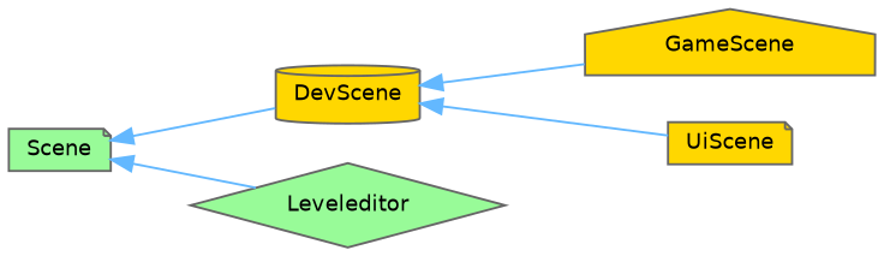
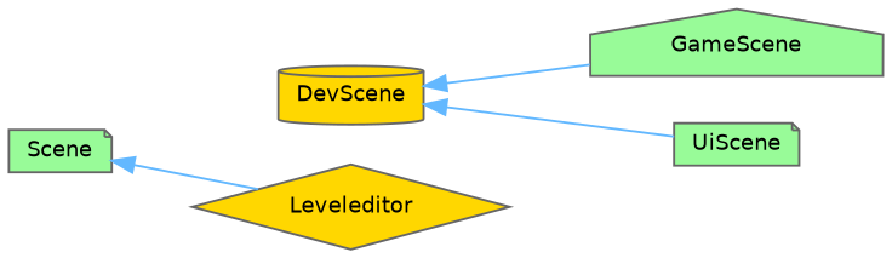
  digraph {
    rankdir=LR
    node [color=grey40 fillcolor=gold fontname=Helvetica fontsize=10 shape=note style=filled]
    edge [color=steelblue1 dir=back fontname=Helvetica fontsize=10 labelfontname=Helvetica labelfontsize=10 style=solid]
    n1 [fillcolor=palegreen height=0.2 label=Scene width=0.4]
    n2 [height=0.2 label=DevScene shape=cylinder width=0.4]
-   n3 [fillcolor=palegreen height=0.2 label=Leveleditor shape=diamond width=0.4]
-   n4 [height=0.2 label=GameScene shape=house width=0.4]
-   n5 [height=0.2 label=UiScene width=0.4]
-   n1 -> n2
+   n3 [height=0.2 label=Leveleditor shape=diamond width=0.4]
+   n4 [fillcolor=palegreen height=0.2 label=GameScene shape=house width=0.4]
+   n5 [fillcolor=palegreen height=0.2 label=UiScene width=0.4]
    n1 -> n3
    n2 -> n4
    n2 -> n5
  }
